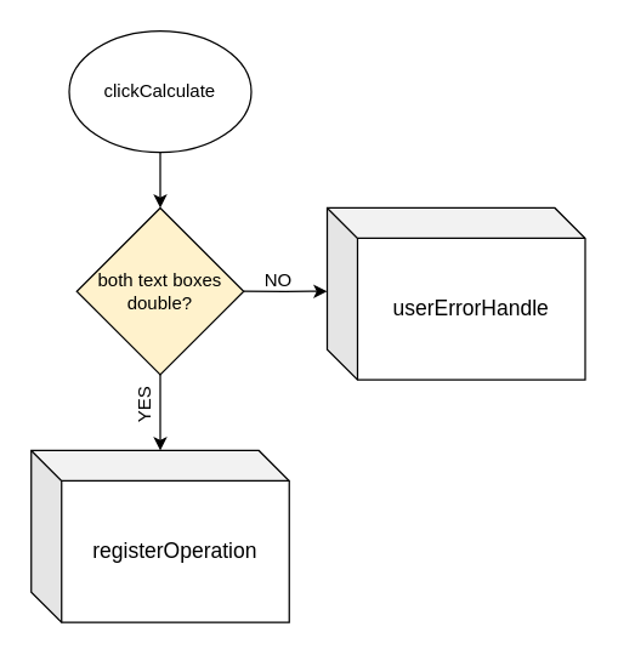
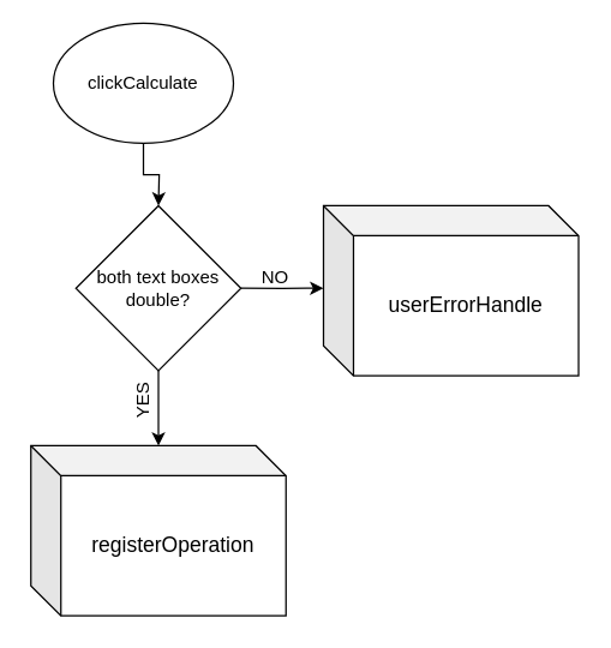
  <mxCell id="0" />
  <mxCell id="1" parent="0" />
  <mxCell id="2" value="&lt;font style=&quot;font-size: 14px&quot;&gt;registerOperation&lt;/font&gt;" style="shape=cube;whiteSpace=wrap;html=1;boundedLbl=1;backgroundOutline=1;darkOpacity=0.05;darkOpacity2=0.1;" parent="1" vertex="1"><mxGeometry x="20" y="296.67" width="170" height="113.33" as="geometry" /></mxCell>
  <mxCell id="3" style="edgeStyle=orthogonalEdgeStyle;rounded=0;orthogonalLoop=1;jettySize=auto;html=1;exitX=0.5;exitY=1;exitDx=0;exitDy=0;" edge="1" parent="1" source="4"><mxGeometry relative="1" as="geometry"><mxPoint x="105" y="136.67" as="targetPoint" /></mxGeometry></mxCell>
- <mxCell id="4" value="clickCalculate" style="ellipse;whiteSpace=wrap;html=1;" vertex="1" parent="1"><mxGeometry x="45" y="20" width="120" height="80" as="geometry" /></mxCell>
+ <mxCell id="4" value="clickCalculate" style="ellipse;whiteSpace=wrap;html=1;" vertex="1" parent="1"><mxGeometry x="35" y="15" width="120" height="80" as="geometry" /></mxCell>
  <mxCell id="5" style="edgeStyle=orthogonalEdgeStyle;rounded=0;orthogonalLoop=1;jettySize=auto;html=1;exitX=1;exitY=0.5;exitDx=0;exitDy=0;" edge="1" parent="1" source="7"><mxGeometry relative="1" as="geometry"><mxPoint x="215" y="191.67" as="targetPoint" /></mxGeometry></mxCell>
  <mxCell id="6" style="edgeStyle=orthogonalEdgeStyle;rounded=0;orthogonalLoop=1;jettySize=auto;html=1;exitX=0.5;exitY=1;exitDx=0;exitDy=0;" edge="1" parent="1" source="7"><mxGeometry relative="1" as="geometry"><mxPoint x="105" y="296.67" as="targetPoint" /></mxGeometry></mxCell>
- <mxCell id="7" value="&lt;font style=&quot;font-size: 12px&quot;&gt;both text boxes double?&lt;/font&gt;" style="rhombus;whiteSpace=wrap;html=1;fillColor=#fff2cc;" vertex="1" parent="1"><mxGeometry x="50" y="136.67" width="110" height="110" as="geometry" /></mxCell>
+ <mxCell id="7" value="&lt;font style=&quot;font-size: 12px&quot;&gt;both text boxes double?&lt;/font&gt;" style="rhombus;whiteSpace=wrap;html=1;" vertex="1" parent="1"><mxGeometry x="50" y="136.67" width="110" height="110" as="geometry" /></mxCell>
  <mxCell id="8" value="YES" style="text;html=1;strokeColor=none;fillColor=none;align=center;verticalAlign=middle;whiteSpace=wrap;rounded=0;rotation=-90;" vertex="1" parent="1"><mxGeometry x="75" y="256.67" width="40" height="20" as="geometry" /></mxCell>
  <mxCell id="9" value="NO" style="text;html=1;strokeColor=none;fillColor=none;align=center;verticalAlign=middle;whiteSpace=wrap;rounded=0;rotation=0;" vertex="1" parent="1"><mxGeometry x="163" y="174.67" width="40" height="20" as="geometry" /></mxCell>
  <mxCell id="10" value="&lt;font style=&quot;font-size: 14px&quot;&gt;userErrorHandle&lt;/font&gt;" style="shape=cube;whiteSpace=wrap;html=1;boundedLbl=1;backgroundOutline=1;darkOpacity=0.05;darkOpacity2=0.1;" vertex="1" parent="1"><mxGeometry x="215" y="136.67" width="170" height="113.33" as="geometry" /></mxCell>
